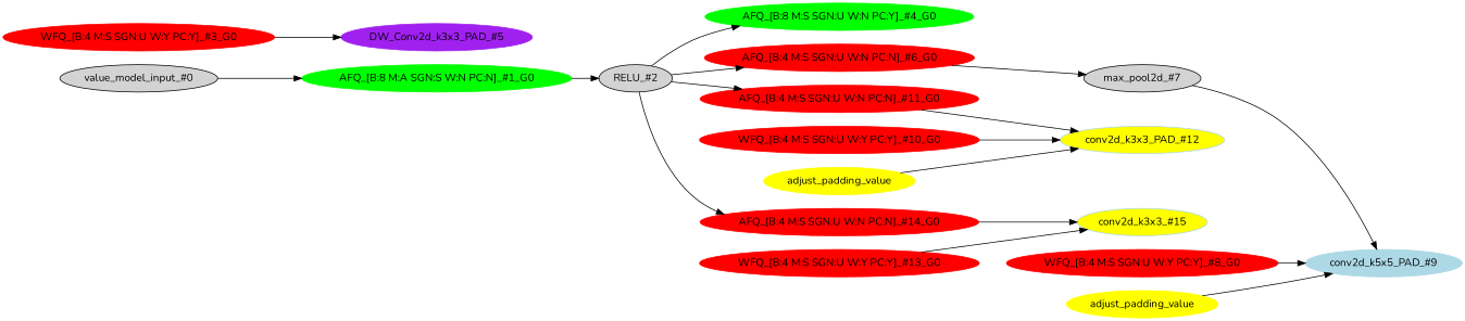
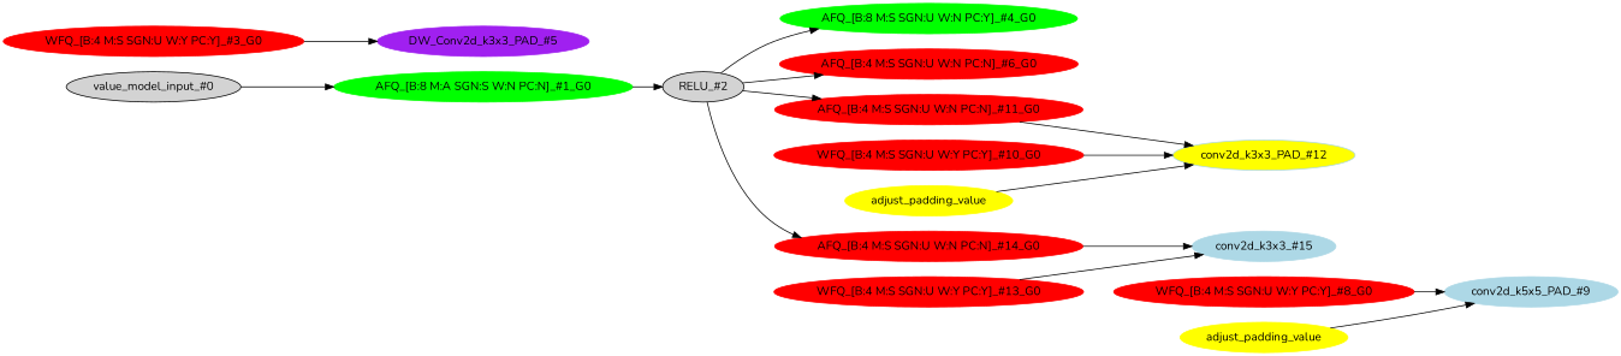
  strict digraph {
    fontname=Nunito
    rankdir=LR
    node [fontname=Nunito style=filled type=symmetric_quantize color=red]
    edge [fontname=Nunito]
    n1 [label="value_model_input_#0" type=nncf_model_input color=""]
    n2 [color=green label="AFQ_[B:8 M:A SGN:S W:N PC:N]_#1_G0" scope=AsymmetricQuantizer type=asymmetric_quantize]
    n3 [label="RELU_#2" scope="MultiBranchesModel/ReLU" type=RELU color=""]
    n4 [color=green label="AFQ_[B:8 M:S SGN:U W:N PC:Y]_#4_G0" scope="MultiBranchesModel/NNCFConv2d[conv_a]/SymmetricQuantizer"]
    n5 [label="AFQ_[B:4 M:S SGN:U W:N PC:N]_#6_G0" scope="MultiBranchesModel/MaxPool2d[max_pool_b]/SymmetricQuantizer"]
    n6 [label="AFQ_[B:4 M:S SGN:U W:N PC:N]_#11_G0" scope="MultiBranchesModel/NNCFConv2d[conv_c]/SymmetricQuantizer"]
    n7 [label="AFQ_[B:4 M:S SGN:U W:N PC:N]_#14_G0" scope="MultiBranchesModel/NNCFConv2d[conv_d]/SymmetricQuantizer"]
-   n8 [label="max_pool2d_#7" scope="MultiBranchesModel/MaxPool2d[max_pool_b]" type=max_pool2d color=""]
    n9 [color=lightblue fillcolor=yellow label="conv2d_k3x3_PAD_#12" scope="MultiBranchesModel/NNCFConv2d[conv_c]" type=conv2d]
-   n10 [color=lightblue label="conv2d_k3x3_#15" scope="MultiBranchesModel/NNCFConv2d[conv_d]" type=conv2d fillcolor=yellow]
+   n10 [color=lightblue label="conv2d_k3x3_#15" scope="MultiBranchesModel/NNCFConv2d[conv_d]" type=conv2d]
    n11 [label="WFQ_[B:4 M:S SGN:U W:Y PC:Y]_#3_G0" scope="MultiBranchesModel/NNCFConv2d[conv_a]/ModuleDict[pre_ops]/UpdateWeight[0]/SymmetricQuantizer[op]"]
    n12 [color=purple label="DW_Conv2d_k3x3_PAD_#5" scope="MultiBranchesModel/NNCFConv2d[conv_a]" type=conv2d]
    n13 [color=lightblue label="conv2d_k5x5_PAD_#9" scope="MultiBranchesModel/NNCFConv2d[conv_b]" type=conv2d]
    n14 [label="WFQ_[B:4 M:S SGN:U W:Y PC:Y]_#8_G0" scope="MultiBranchesModel/NNCFConv2d[conv_b]/ModuleDict[pre_ops]/UpdateWeight[1]/SymmetricQuantizer[op]"]
    n15 [label="WFQ_[B:4 M:S SGN:U W:Y PC:Y]_#10_G0" scope="MultiBranchesModel/NNCFConv2d[conv_c]/ModuleDict[pre_ops]/UpdateWeight[1]/SymmetricQuantizer[op]"]
    n16 [label="WFQ_[B:4 M:S SGN:U W:Y PC:Y]_#13_G0" scope="MultiBranchesModel/NNCFConv2d[conv_d]/ModuleDict[pre_ops]/UpdateWeight[0]/SymmetricQuantizer[op]"]
    n17 [color=yellow label=adjust_padding_value type=""]
    n18 [color=yellow label=adjust_padding_value type=""]
    n1 -> n2
    n2 -> n3
    n3 -> n4
    n3 -> n5
    n3 -> n6
    n3 -> n7
-   n5 -> n8
    n6 -> n9
    n7 -> n10
-   n8 -> n13
    n11 -> n12
    n14 -> n13
    n15 -> n9
    n16 -> n10
    n17 -> n13
    n18 -> n9
  }
